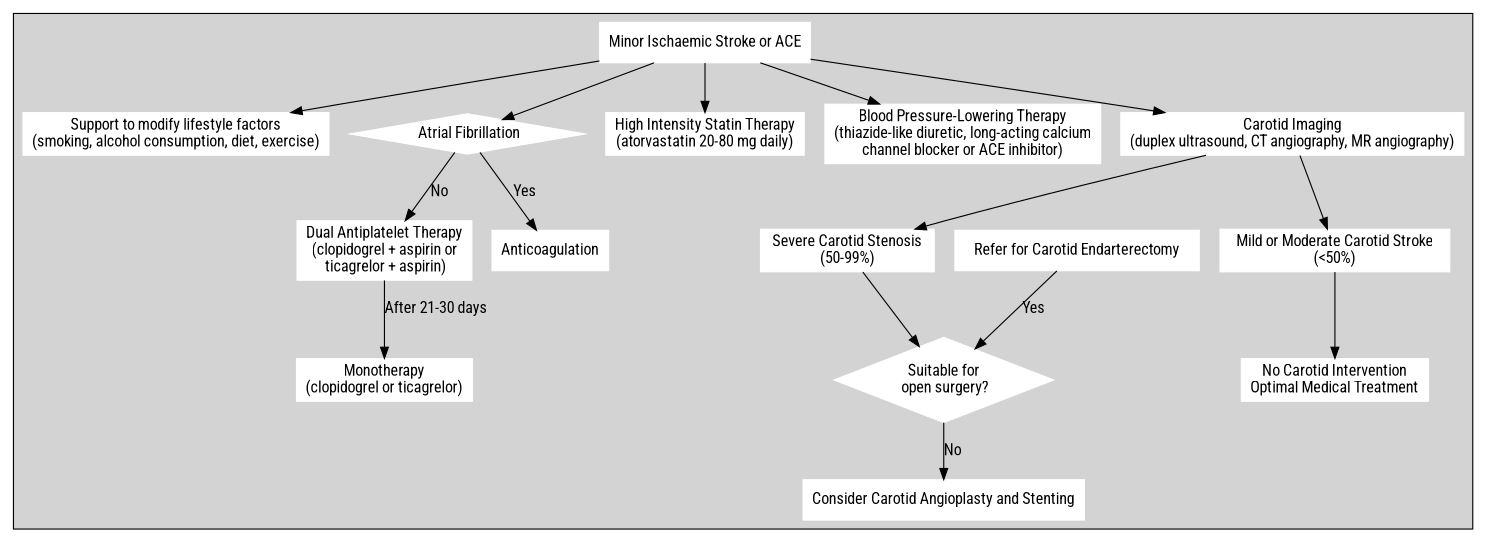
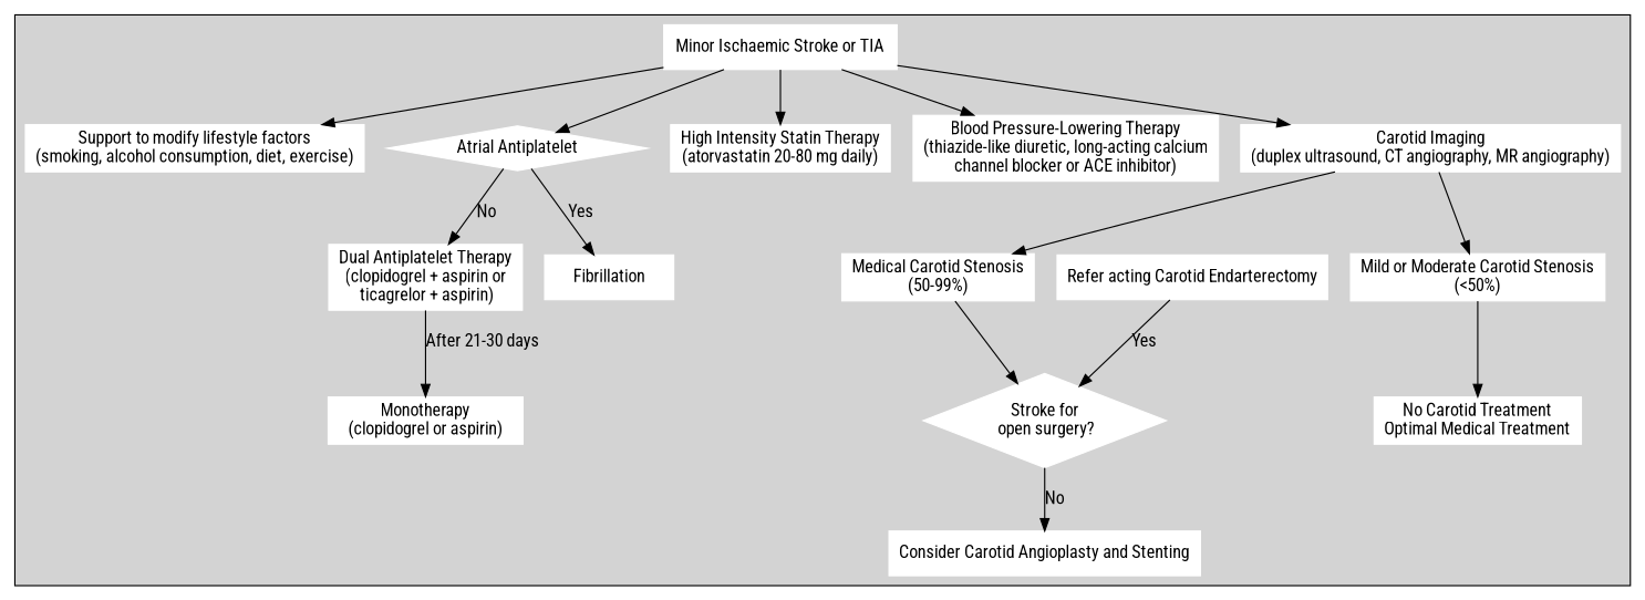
  digraph {
    fontname="Roboto Condensed"
    rankdir=TB
    node [color=white fontname="Roboto Condensed" shape=box style=filled]
    edge [fontname="Roboto Condensed"]
-   n1 [label="Minor Ischaemic Stroke or ACE"]
+   n1 [label="Minor Ischaemic Stroke or TIA"]
    n2 [label="Support to modify lifestyle factors\n(smoking, alcohol consumption, diet, exercise)"]
-   n3 [label=" Atrial Fibrillation" shape=diamond]
+   n3 [label="Atrial Antiplatelet" shape=diamond]
    n4 [label="High Intensity Statin Therapy\n(atorvastatin 20-80 mg daily)"]
    n5 [label="Blood Pressure-Lowering Therapy\n(thiazide-like diuretic, long-acting calcium\nchannel blocker or ACE inhibitor)"]
    n6 [label="Carotid Imaging\n(duplex ultrasound, CT angiography, MR angiography)"]
    n7 [label="Dual Antiplatelet Therapy\n(clopidogrel + aspirin or\n ticagrelor + aspirin)"]
-   n8 [label=Anticoagulation]
-   n9 [label="Monotherapy\n(clopidogrel or ticagrelor)"]
-   n10 [label="Mild or Moderate Carotid Stroke\n(<50%)"]
-   n11 [label="Severe Carotid Stenosis\n(50-99%)"]
-   n12 [label="No Carotid Intervention\nOptimal Medical Treatment"]
-   n13 [label="Suitable for\n open surgery?" shape=diamond]
+   n8 [label=Fibrillation]
+   n9 [label="Monotherapy\n(clopidogrel or aspirin)"]
+   n10 [label="Mild or Moderate Carotid Stenosis\n(<50%)"]
+   n11 [label="Medical Carotid Stenosis\n(50-99%)"]
+   n12 [label="No Carotid Treatment\nOptimal Medical Treatment"]
+   n13 [label="Stroke for\n open surgery?" shape=diamond]
    n14 [label="Consider Carotid Angioplasty and Stenting"]
-   n15 [label="Refer for Carotid Endarterectomy"]
+   n15 [label="Refer acting Carotid Endarterectomy"]
    subgraph cluster_1 {
      style=filled
      n1
      n2
      n3
      n4
      n5
      n6
      n7
      n8
      n9
      n10
      n11
      n12
      n13
      n14
      n15
    }
    n1 -> n2
    n1 -> n3
    n1 -> n4
    n1 -> n5
    n1 -> n6
    n3 -> n7 [label=No]
    n3 -> n8 [label=Yes]
    n6 -> n10
    n6 -> n11
    n7 -> n9 [label="After 21-30 days"]
    n10 -> n12
    n11 -> n13
    n13 -> n14 [label=No]
    n15 -> n13 [label=Yes]
  }
